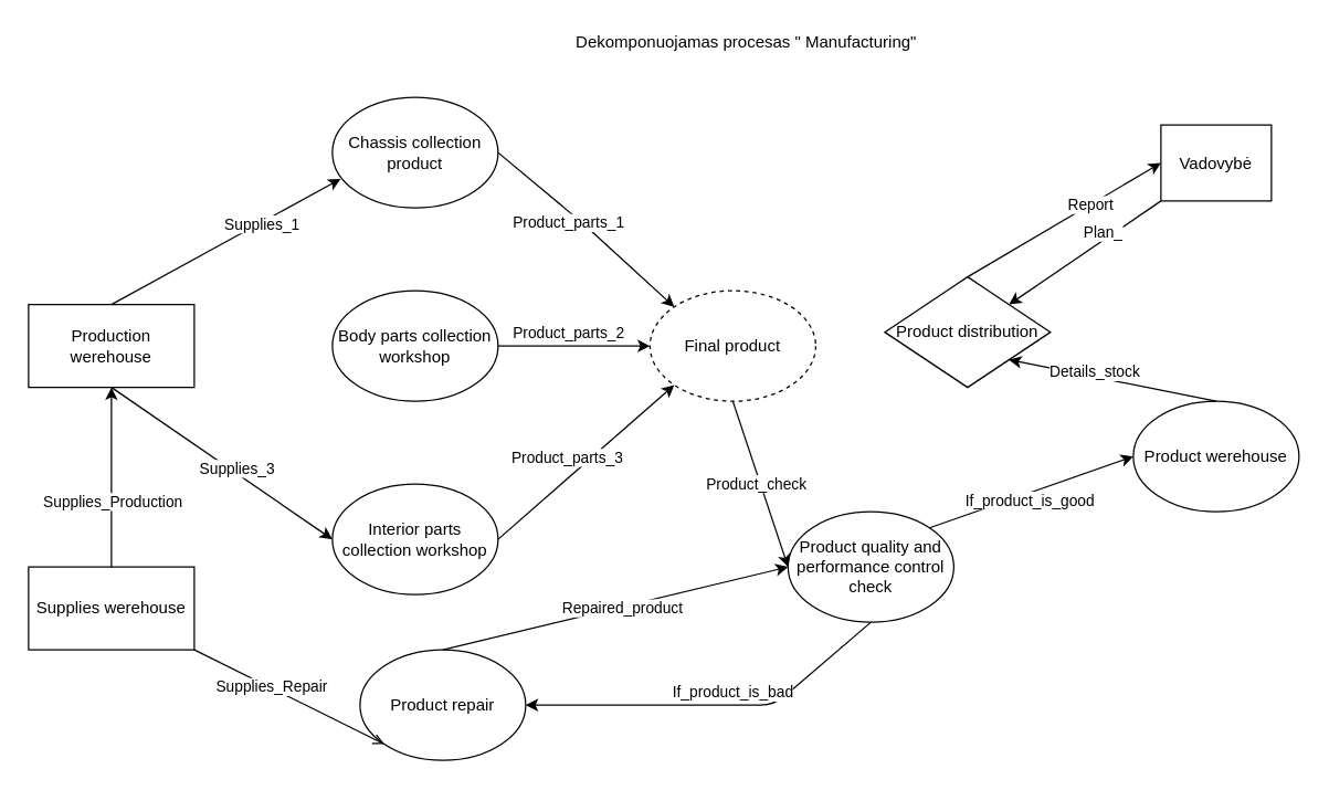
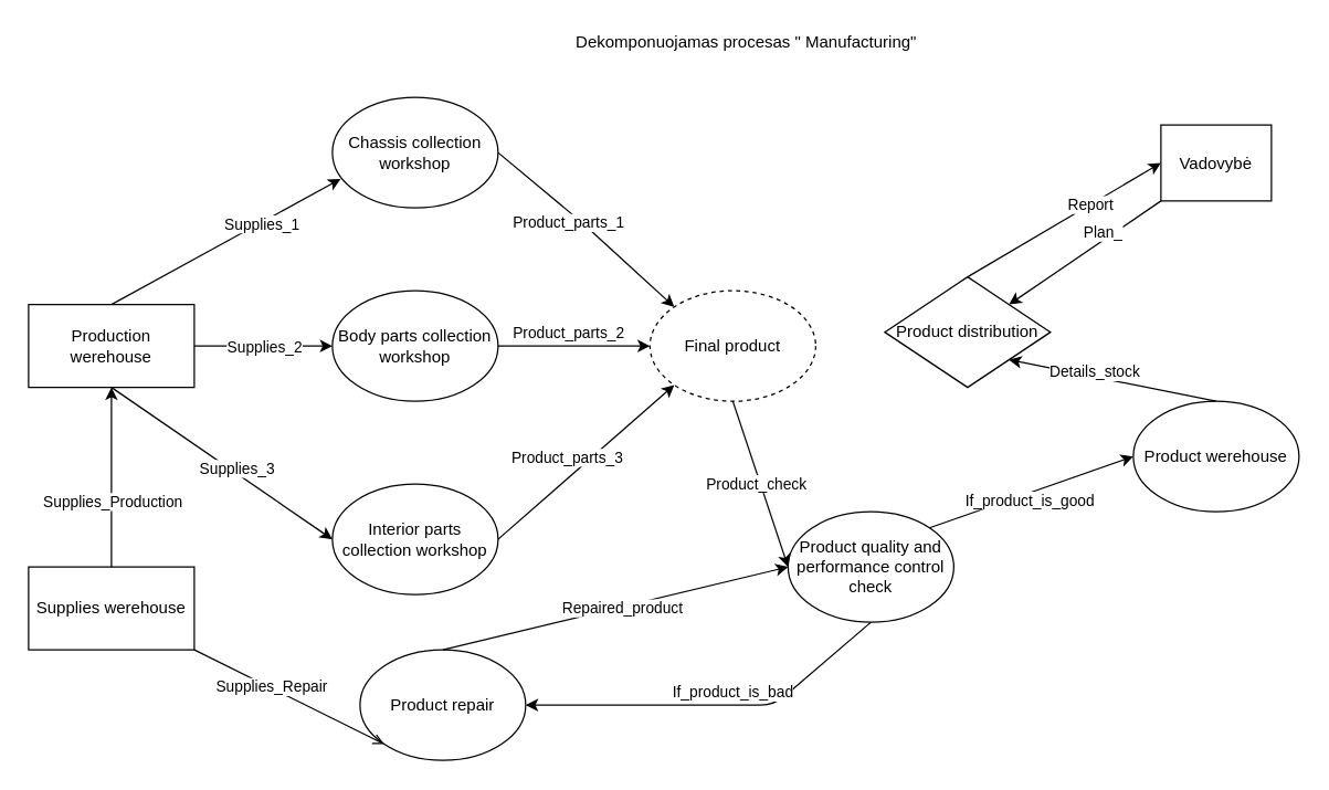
  <mxCell id="0" />
  <mxCell id="1" parent="0" />
  <mxCell id="2" value="Production werehouse" style="rounded=0;whiteSpace=wrap;html=1;" vertex="1" parent="1"><mxGeometry x="20" y="220" width="120" height="60" as="geometry" /></mxCell>
  <mxCell id="3" value="Dekomponuojamas procesas &quot; Manufacturing&quot;" style="text;html=1;strokeColor=none;fillColor=none;align=center;verticalAlign=middle;whiteSpace=wrap;rounded=0;" vertex="1" parent="1"><mxGeometry x="395" y="20" width="290" height="20" as="geometry" /></mxCell>
  <mxCell id="4" value="Supplies werehouse" style="rounded=0;whiteSpace=wrap;html=1;" vertex="1" parent="1"><mxGeometry x="20" y="410" width="120" height="60" as="geometry" /></mxCell>
  <mxCell id="5" value="Product quality and performance control check" style="ellipse;whiteSpace=wrap;html=1;" vertex="1" parent="1"><mxGeometry x="570" y="370" width="120" height="80" as="geometry" /></mxCell>
  <mxCell id="6" value="Vadovybė" style="whiteSpace=wrap;html=1;aspect=fixed;" vertex="1" parent="1"><mxGeometry x="840" y="90" width="80" height="55" as="geometry" /></mxCell>
  <mxCell id="7" value="Product werehouse" style="ellipse;whiteSpace=wrap;html=1;" vertex="1" parent="1"><mxGeometry x="820" y="290" width="120" height="80" as="geometry" /></mxCell>
- <mxCell id="8" value="Chassis collection product" style="ellipse;whiteSpace=wrap;html=1;" vertex="1" parent="1"><mxGeometry x="240" y="70" width="120" height="80" as="geometry" /></mxCell>
+ <mxCell id="8" value="Chassis collection workshop" style="ellipse;whiteSpace=wrap;html=1;" vertex="1" parent="1"><mxGeometry x="240" y="70" width="120" height="80" as="geometry" /></mxCell>
  <mxCell id="9" value="Body parts collection workshop" style="ellipse;whiteSpace=wrap;html=1;" vertex="1" parent="1"><mxGeometry x="240" y="210" width="120" height="80" as="geometry" /></mxCell>
  <mxCell id="10" value="Interior parts collection workshop" style="ellipse;whiteSpace=wrap;html=1;" vertex="1" parent="1"><mxGeometry x="240" y="350" width="120" height="80" as="geometry" /></mxCell>
  <mxCell id="11" value="" style="endArrow=classic;html=1;entryX=0.05;entryY=0.738;entryDx=0;entryDy=0;entryPerimeter=0;exitX=0.5;exitY=0;exitDx=0;exitDy=0;" edge="1" parent="1" source="2" target="8"><mxGeometry width="50" height="50" relative="1" as="geometry"><mxPoint x="110" y="200" as="sourcePoint" /><mxPoint x="160" y="150" as="targetPoint" /></mxGeometry></mxCell>
  <mxCell id="12" value="Supplies_1" style="edgeLabel;html=1;align=center;verticalAlign=middle;resizable=0;points=[];" vertex="1" connectable="0" parent="11"><mxGeometry x="0.297" y="-1" relative="1" as="geometry"><mxPoint as="offset" /></mxGeometry></mxCell>
+ <mxCell id="13" value="" style="endArrow=classic;html=1;entryX=0;entryY=0.5;entryDx=0;entryDy=0;exitX=1;exitY=0.5;exitDx=0;exitDy=0;" edge="1" parent="1" source="2" target="9"><mxGeometry width="50" height="50" relative="1" as="geometry"><mxPoint x="200" y="240" as="sourcePoint" /><mxPoint x="250" y="190" as="targetPoint" /></mxGeometry></mxCell>
+ <mxCell id="14" value="Supplies_2" style="edgeLabel;html=1;align=center;verticalAlign=middle;resizable=0;points=[];" vertex="1" connectable="0" parent="13"><mxGeometry x="0.197" y="2" relative="1" as="geometry"><mxPoint x="-10" y="2" as="offset" /></mxGeometry></mxCell>
  <mxCell id="15" value="" style="endArrow=classic;html=1;entryX=0;entryY=0.5;entryDx=0;entryDy=0;exitX=0.5;exitY=1;exitDx=0;exitDy=0;" edge="1" parent="1" source="2" target="10"><mxGeometry width="50" height="50" relative="1" as="geometry"><mxPoint x="120" y="320" as="sourcePoint" /><mxPoint x="170" y="270" as="targetPoint" /></mxGeometry></mxCell>
  <mxCell id="16" value="&lt;div&gt;Supplies_3&lt;/div&gt;" style="edgeLabel;html=1;align=center;verticalAlign=middle;resizable=0;points=[];" vertex="1" connectable="0" parent="15"><mxGeometry x="0.113" y="3" relative="1" as="geometry"><mxPoint as="offset" /></mxGeometry></mxCell>
  <mxCell id="17" value="" style="endArrow=classic;html=1;entryX=1;entryY=1;entryDx=0;entryDy=0;exitX=0.5;exitY=0;exitDx=0;exitDy=0;" edge="1" parent="1" source="7" target="21"><mxGeometry width="50" height="50" relative="1" as="geometry"><mxPoint x="830" y="240" as="sourcePoint" /><mxPoint x="880" y="190" as="targetPoint" /></mxGeometry></mxCell>
  <mxCell id="18" value="Details_stock" style="edgeLabel;html=1;align=center;verticalAlign=middle;resizable=0;points=[];" vertex="1" connectable="0" parent="17"><mxGeometry x="0.284" y="-2" relative="1" as="geometry"><mxPoint x="7.6" as="offset" /></mxGeometry></mxCell>
  <mxCell id="19" value="" style="endArrow=classic;html=1;entryX=0;entryY=0.5;entryDx=0;entryDy=0;exitX=1;exitY=0;exitDx=0;exitDy=0;" edge="1" parent="1" source="5" target="7"><mxGeometry width="50" height="50" relative="1" as="geometry"><mxPoint x="750" y="430" as="sourcePoint" /><mxPoint x="800" y="380" as="targetPoint" /></mxGeometry></mxCell>
  <mxCell id="20" value="If_product_is_good" style="edgeLabel;html=1;align=center;verticalAlign=middle;resizable=0;points=[];" vertex="1" connectable="0" parent="19"><mxGeometry x="-0.4" relative="1" as="geometry"><mxPoint x="28.07" y="-4.69" as="offset" /></mxGeometry></mxCell>
  <mxCell id="21" value="Product distribution" style="rhombus;whiteSpace=wrap;html=1;" vertex="1" parent="1"><mxGeometry x="640" y="200" width="120" height="80" as="geometry" /></mxCell>
  <mxCell id="22" value="" style="endArrow=classic;html=1;entryX=0;entryY=0.5;entryDx=0;entryDy=0;exitX=0.5;exitY=0;exitDx=0;exitDy=0;" edge="1" parent="1" source="21" target="6"><mxGeometry width="50" height="50" relative="1" as="geometry"><mxPoint x="740" y="180" as="sourcePoint" /><mxPoint x="790" y="130" as="targetPoint" /></mxGeometry></mxCell>
  <mxCell id="23" value="Report" style="edgeLabel;html=1;align=center;verticalAlign=middle;resizable=0;points=[];" vertex="1" connectable="0" parent="22"><mxGeometry x="0.269" relative="1" as="geometry"><mxPoint as="offset" /></mxGeometry></mxCell>
  <mxCell id="24" value="" style="endArrow=classic;html=1;entryX=1;entryY=0;entryDx=0;entryDy=0;exitX=0;exitY=1;exitDx=0;exitDy=0;" edge="1" parent="1" source="6" target="21"><mxGeometry width="50" height="50" relative="1" as="geometry"><mxPoint x="780" y="230" as="sourcePoint" /><mxPoint x="830" y="180" as="targetPoint" /></mxGeometry></mxCell>
  <mxCell id="25" value="&lt;div&gt;Plan_&lt;/div&gt;" style="edgeLabel;html=1;align=center;verticalAlign=middle;resizable=0;points=[];" vertex="1" connectable="0" parent="24"><mxGeometry x="-0.48" y="3" relative="1" as="geometry"><mxPoint x="-15.43" as="offset" /></mxGeometry></mxCell>
  <mxCell id="26" value="" style="endArrow=classic;html=1;entryX=0.5;entryY=1;entryDx=0;entryDy=0;exitX=0.5;exitY=0;exitDx=0;exitDy=0;" edge="1" parent="1" source="4" target="2"><mxGeometry width="50" height="50" relative="1" as="geometry"><mxPoint x="65" y="400" as="sourcePoint" /><mxPoint x="115" y="350" as="targetPoint" /></mxGeometry></mxCell>
  <mxCell id="27" value="Supplies_Production" style="edgeLabel;html=1;align=center;verticalAlign=middle;resizable=0;points=[];" vertex="1" connectable="0" parent="26"><mxGeometry x="0.24" y="2" relative="1" as="geometry"><mxPoint x="2" y="33" as="offset" /></mxGeometry></mxCell>
  <mxCell id="28" value="Final product" style="ellipse;whiteSpace=wrap;html=1;dashed=1;" vertex="1" parent="1"><mxGeometry x="470" y="210" width="120" height="80" as="geometry" /></mxCell>
  <mxCell id="29" value="" style="endArrow=classic;html=1;exitX=1;exitY=0.5;exitDx=0;exitDy=0;entryX=0;entryY=0;entryDx=0;entryDy=0;" edge="1" parent="1" source="8" target="28"><mxGeometry width="50" height="50" relative="1" as="geometry"><mxPoint x="340" y="150" as="sourcePoint" /><mxPoint x="390" y="100" as="targetPoint" /><Array as="points"><mxPoint x="420" y="160" /></Array></mxGeometry></mxCell>
  <mxCell id="30" value="Product_parts_1" style="edgeLabel;html=1;align=center;verticalAlign=middle;resizable=0;points=[];" vertex="1" connectable="0" parent="29"><mxGeometry x="0.105" y="1" relative="1" as="geometry"><mxPoint x="-22.41" y="-9.98" as="offset" /></mxGeometry></mxCell>
  <mxCell id="31" value="" style="endArrow=classic;html=1;exitX=1;exitY=0.5;exitDx=0;exitDy=0;entryX=0;entryY=0.5;entryDx=0;entryDy=0;" edge="1" parent="1" source="9" target="28"><mxGeometry width="50" height="50" relative="1" as="geometry"><mxPoint x="395" y="265" as="sourcePoint" /><mxPoint x="445" y="215" as="targetPoint" /></mxGeometry></mxCell>
  <mxCell id="32" value="Product_parts_2" style="edgeLabel;html=1;align=center;verticalAlign=middle;resizable=0;points=[];" vertex="1" connectable="0" parent="31"><mxGeometry x="-0.182" y="4" relative="1" as="geometry"><mxPoint x="5" y="-6" as="offset" /></mxGeometry></mxCell>
  <mxCell id="33" value="" style="endArrow=classic;html=1;exitX=1;exitY=0.5;exitDx=0;exitDy=0;entryX=0;entryY=1;entryDx=0;entryDy=0;" edge="1" parent="1" source="10" target="28"><mxGeometry width="50" height="50" relative="1" as="geometry"><mxPoint x="420" y="360" as="sourcePoint" /><mxPoint x="470" y="310" as="targetPoint" /></mxGeometry></mxCell>
  <mxCell id="34" value="Product_parts_3" style="edgeLabel;html=1;align=center;verticalAlign=middle;resizable=0;points=[];" vertex="1" connectable="0" parent="33"><mxGeometry x="0.279" y="-1" relative="1" as="geometry"><mxPoint x="-31.91" y="10.4" as="offset" /></mxGeometry></mxCell>
  <mxCell id="35" value="" style="endArrow=classic;html=1;entryX=0;entryY=0.5;entryDx=0;entryDy=0;exitX=0.5;exitY=1;exitDx=0;exitDy=0;" edge="1" parent="1" source="28" target="5"><mxGeometry width="50" height="50" relative="1" as="geometry"><mxPoint x="540" y="360" as="sourcePoint" /><mxPoint x="590" y="310" as="targetPoint" /></mxGeometry></mxCell>
  <mxCell id="36" value="Product_check" style="edgeLabel;html=1;align=center;verticalAlign=middle;resizable=0;points=[];" vertex="1" connectable="0" parent="35"><mxGeometry x="-0.21" y="1" relative="1" as="geometry"><mxPoint y="12.88" as="offset" /></mxGeometry></mxCell>
  <mxCell id="37" value="" style="endArrow=classic;html=1;exitX=0.5;exitY=1;exitDx=0;exitDy=0;entryX=1;entryY=0.5;entryDx=0;entryDy=0;" edge="1" parent="1" source="5" target="39"><mxGeometry width="50" height="50" relative="1" as="geometry"><mxPoint x="630" y="480" as="sourcePoint" /><mxPoint x="560" y="590" as="targetPoint" /><Array as="points"><mxPoint x="560" y="510" /></Array></mxGeometry></mxCell>
  <mxCell id="38" value="If_product_is_bad" style="edgeLabel;html=1;align=center;verticalAlign=middle;resizable=0;points=[];" vertex="1" connectable="0" parent="37"><mxGeometry x="-0.28" y="1" relative="1" as="geometry"><mxPoint x="-24.2" y="-11.0" as="offset" /></mxGeometry></mxCell>
  <mxCell id="39" value="Product repair" style="ellipse;whiteSpace=wrap;html=1;" vertex="1" parent="1"><mxGeometry x="260" y="470" width="120" height="80" as="geometry" /></mxCell>
  <mxCell id="40" value="" style="endArrow=classic;html=1;exitX=0.5;exitY=0;exitDx=0;exitDy=0;entryX=0;entryY=0.5;entryDx=0;entryDy=0;" edge="1" parent="1" source="39" target="5"><mxGeometry width="50" height="50" relative="1" as="geometry"><mxPoint x="360" y="480" as="sourcePoint" /><mxPoint x="410" y="430" as="targetPoint" /></mxGeometry></mxCell>
  <mxCell id="41" value="Repaired_product" style="edgeLabel;html=1;align=center;verticalAlign=middle;resizable=0;points=[];" vertex="1" connectable="0" parent="40"><mxGeometry x="-0.287" y="1" relative="1" as="geometry"><mxPoint x="40.77" y="-7.56" as="offset" /></mxGeometry></mxCell>
  <mxCell id="42" value="" style="endArrow=open;html=1;exitX=1;exitY=1;exitDx=0;exitDy=0;entryX=0;entryY=1;entryDx=0;entryDy=0;" edge="1" parent="1" source="4" target="39"><mxGeometry width="50" height="50" relative="1" as="geometry"><mxPoint x="160" y="470" as="sourcePoint" /><mxPoint x="210" y="420" as="targetPoint" /></mxGeometry></mxCell>
  <mxCell id="43" value="Supplies_Repair" style="edgeLabel;html=1;align=center;verticalAlign=middle;resizable=0;points=[];" vertex="1" connectable="0" parent="42"><mxGeometry x="-0.191" y="1" relative="1" as="geometry"><mxPoint as="offset" /></mxGeometry></mxCell>
